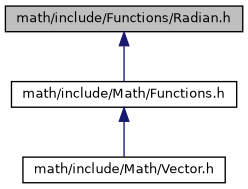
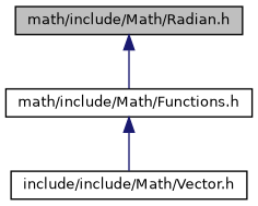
  digraph {
    node [color=black fillcolor=white fontname=Helvetica fontsize=10 shape=record style=filled]
    edge [color=midnightblue dir=back fontname=Helvetica fontsize=10 labelfontname=Helvetica labelfontsize=10 style=solid]
-   n1 [fillcolor=grey75 fontcolor=black height=0.2 label="math/include/Functions/Radian.h" width=0.4]
+   n1 [fillcolor=grey75 fontcolor=black height=0.2 label="math/include/Math/Radian.h" width=0.4]
    n2 [height=0.2 label="math/include/Math/Functions.h" width=0.4]
-   n3 [height=0.2 label="math/include/Math/Vector.h" width=0.4]
+   n3 [height=0.2 label="include/include/Math/Vector.h" width=0.4]
    n1 -> n2
    n2 -> n3
  }
